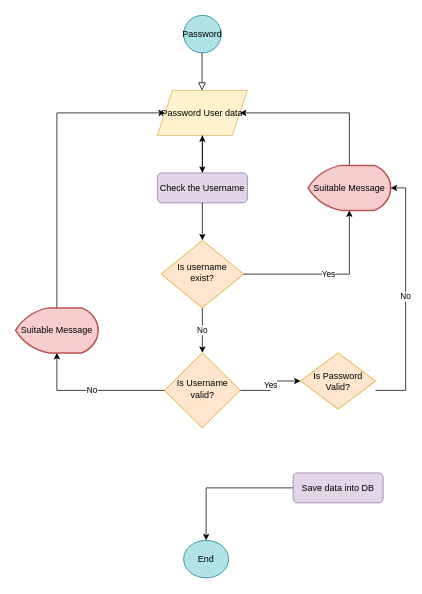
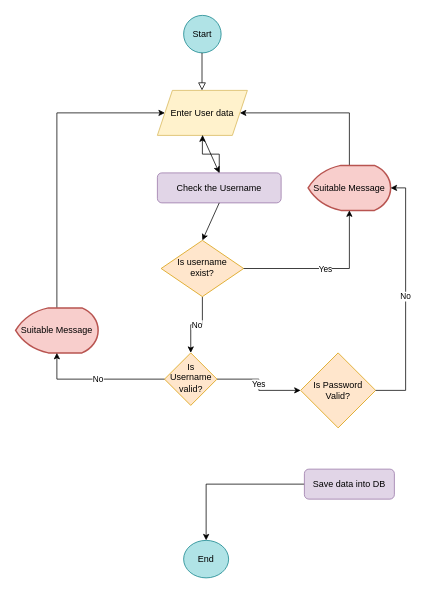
  <mxCell id="0" />
  <mxCell id="1" parent="0" />
  <mxCell id="2" value="No" style="edgeStyle=orthogonalEdgeStyle;rounded=0;orthogonalLoop=1;jettySize=auto;html=1;" edge="1" parent="1" source="3" target="12"><mxGeometry relative="1" as="geometry" /></mxCell>
- <mxCell id="3" value="Is username exist?" style="rhombus;whiteSpace=wrap;html=1;shadow=0;fontFamily=Helvetica;fontSize=12;align=center;strokeWidth=1;spacing=6;spacingTop=-4;fillColor=#ffe6cc;strokeColor=#d79b00;" parent="1" vertex="1"><mxGeometry x="214" y="320" width="110" height="90" as="geometry" /></mxCell>
+ <mxCell id="3" value="Is username exist?" style="rhombus;whiteSpace=wrap;html=1;shadow=0;fontFamily=Helvetica;fontSize=12;align=center;strokeWidth=1;spacing=6;spacingTop=-4;fillColor=#ffe6cc;strokeColor=#d79b00;" parent="1" vertex="1"><mxGeometry x="214" y="320" width="110" height="75" as="geometry" /></mxCell>
  <mxCell id="4" value="" style="edgeStyle=orthogonalEdgeStyle;rounded=0;orthogonalLoop=1;jettySize=auto;html=1;" edge="1" parent="1" source="5" target="7"><mxGeometry relative="1" as="geometry" /></mxCell>
- <mxCell id="5" value="Check the Username" style="rounded=1;whiteSpace=wrap;html=1;fontSize=12;glass=0;strokeWidth=1;shadow=0;fillColor=#e1d5e7;strokeColor=#9673a6;" parent="1" vertex="1"><mxGeometry x="209" y="230" width="120" height="40" as="geometry" /></mxCell>
- <mxCell id="6" value="Password" style="ellipse;whiteSpace=wrap;html=1;aspect=fixed;fillColor=#b0e3e6;strokeColor=#0e8088;" vertex="1" parent="1"><mxGeometry x="244" y="20" width="50" height="50" as="geometry" /></mxCell>
- <mxCell id="7" value="Password User data" style="shape=parallelogram;perimeter=parallelogramPerimeter;whiteSpace=wrap;html=1;fixedSize=1;fillColor=#fff2cc;strokeColor=#d6b656;" vertex="1" parent="1"><mxGeometry x="209" y="120" width="120" height="60" as="geometry" /></mxCell>
+ <mxCell id="5" value="Check the Username" style="rounded=1;whiteSpace=wrap;html=1;fontSize=12;glass=0;strokeWidth=1;shadow=0;fillColor=#e1d5e7;strokeColor=#9673a6;" parent="1" vertex="1"><mxGeometry x="209" y="230" width="165" height="40" as="geometry" /></mxCell>
+ <mxCell id="6" value="Start" style="ellipse;whiteSpace=wrap;html=1;aspect=fixed;fillColor=#b0e3e6;strokeColor=#0e8088;" vertex="1" parent="1"><mxGeometry x="244" y="20" width="50" height="50" as="geometry" /></mxCell>
+ <mxCell id="7" value="Enter User data" style="shape=parallelogram;perimeter=parallelogramPerimeter;whiteSpace=wrap;html=1;fixedSize=1;fillColor=#fff2cc;strokeColor=#d6b656;" vertex="1" parent="1"><mxGeometry x="209" y="120" width="120" height="60" as="geometry" /></mxCell>
  <mxCell id="8" value="" style="rounded=0;html=1;jettySize=auto;orthogonalLoop=1;fontSize=11;endArrow=block;endFill=0;endSize=8;strokeWidth=1;shadow=0;labelBackgroundColor=none;edgeStyle=orthogonalEdgeStyle;" edge="1" parent="1"><mxGeometry relative="1" as="geometry"><mxPoint x="268.5" y="70" as="sourcePoint" /><mxPoint x="268.5" y="120" as="targetPoint" /></mxGeometry></mxCell>
  <mxCell id="9" value="" style="endArrow=classic;html=1;rounded=0;exitX=0.5;exitY=1;exitDx=0;exitDy=0;entryX=0.5;entryY=0;entryDx=0;entryDy=0;" edge="1" parent="1" source="7" target="5"><mxGeometry width="50" height="50" relative="1" as="geometry"><mxPoint x="100" y="230" as="sourcePoint" /><mxPoint x="150" y="180" as="targetPoint" /></mxGeometry></mxCell>
  <mxCell id="10" value="" style="endArrow=classic;html=1;rounded=0;exitX=0.5;exitY=1;exitDx=0;exitDy=0;entryX=0.5;entryY=0;entryDx=0;entryDy=0;" edge="1" parent="1" source="5" target="3"><mxGeometry width="50" height="50" relative="1" as="geometry"><mxPoint x="268.5" y="270" as="sourcePoint" /><mxPoint x="268.5" y="320" as="targetPoint" /></mxGeometry></mxCell>
  <mxCell id="11" value="Yes" style="edgeStyle=orthogonalEdgeStyle;rounded=0;orthogonalLoop=1;jettySize=auto;html=1;entryX=0;entryY=0.5;entryDx=0;entryDy=0;entryPerimeter=0;" edge="1" parent="1" source="12" target="19"><mxGeometry relative="1" as="geometry"><mxPoint x="410" y="520" as="targetPoint" /></mxGeometry></mxCell>
- <mxCell id="12" value="Is Username valid?" style="rhombus;whiteSpace=wrap;html=1;fillColor=#ffe6cc;strokeColor=#d79b00;shadow=0;strokeWidth=1;spacing=6;spacingTop=-4;" vertex="1" parent="1"><mxGeometry x="218.5" y="470" width="101" height="100" as="geometry" /></mxCell>
+ <mxCell id="12" value="Is Username valid?" style="rhombus;whiteSpace=wrap;html=1;fillColor=#ffe6cc;strokeColor=#d79b00;shadow=0;strokeWidth=1;spacing=6;spacingTop=-4;" vertex="1" parent="1"><mxGeometry x="218.5" y="470" width="70" height="70" as="geometry" /></mxCell>
  <mxCell id="13" style="edgeStyle=orthogonalEdgeStyle;rounded=0;orthogonalLoop=1;jettySize=auto;html=1;exitX=0.5;exitY=0;exitDx=0;exitDy=0;exitPerimeter=0;entryX=0;entryY=0.5;entryDx=0;entryDy=0;" edge="1" parent="1" source="14" target="7"><mxGeometry relative="1" as="geometry"><Array as="points"><mxPoint x="75" y="150" /></Array></mxGeometry></mxCell>
  <mxCell id="14" value="Suitable Message" style="strokeWidth=2;html=1;shape=mxgraph.flowchart.display;whiteSpace=wrap;fillColor=#f8cecc;strokeColor=#b85450;" vertex="1" parent="1"><mxGeometry x="20" y="410" width="110" height="60" as="geometry" /></mxCell>
  <mxCell id="15" value="No" style="edgeStyle=orthogonalEdgeStyle;rounded=0;orthogonalLoop=1;jettySize=auto;html=1;entryX=0.5;entryY=1;entryDx=0;entryDy=0;entryPerimeter=0;" edge="1" parent="1" source="12" target="14"><mxGeometry relative="1" as="geometry" /></mxCell>
  <mxCell id="16" style="edgeStyle=orthogonalEdgeStyle;rounded=0;orthogonalLoop=1;jettySize=auto;html=1;exitX=0.5;exitY=0;exitDx=0;exitDy=0;exitPerimeter=0;entryX=1;entryY=0.5;entryDx=0;entryDy=0;" edge="1" parent="1" source="17" target="7"><mxGeometry relative="1" as="geometry"><Array as="points"><mxPoint x="465" y="150" /></Array></mxGeometry></mxCell>
  <mxCell id="17" value="Suitable Message" style="strokeWidth=2;html=1;shape=mxgraph.flowchart.display;whiteSpace=wrap;fillColor=#f8cecc;strokeColor=#b85450;" vertex="1" parent="1"><mxGeometry x="410" y="220" width="110" height="60" as="geometry" /></mxCell>
  <mxCell id="18" value="Yes" style="edgeStyle=orthogonalEdgeStyle;rounded=0;orthogonalLoop=1;jettySize=auto;html=1;entryX=0.5;entryY=1;entryDx=0;entryDy=0;entryPerimeter=0;" edge="1" parent="1" source="3" target="17"><mxGeometry relative="1" as="geometry" /></mxCell>
- <mxCell id="19" value="Is Password Valid?" style="strokeWidth=1;html=1;shape=mxgraph.flowchart.decision;whiteSpace=wrap;fillColor=#ffe6cc;strokeColor=#d79b00;" vertex="1" parent="1"><mxGeometry x="400" y="470" width="100" height="75" as="geometry" /></mxCell>
+ <mxCell id="19" value="Is Password Valid?" style="strokeWidth=1;html=1;shape=mxgraph.flowchart.decision;whiteSpace=wrap;fillColor=#ffe6cc;strokeColor=#d79b00;" vertex="1" parent="1"><mxGeometry x="400" y="470" width="100" height="100" as="geometry" /></mxCell>
  <mxCell id="20" value="No" style="edgeStyle=orthogonalEdgeStyle;rounded=0;orthogonalLoop=1;jettySize=auto;html=1;entryX=1;entryY=0.5;entryDx=0;entryDy=0;entryPerimeter=0;" edge="1" parent="1" source="19" target="17"><mxGeometry relative="1" as="geometry"><Array as="points"><mxPoint x="540" y="520" /><mxPoint x="540" y="250" /></Array></mxGeometry></mxCell>
  <mxCell id="21" style="edgeStyle=orthogonalEdgeStyle;rounded=0;orthogonalLoop=1;jettySize=auto;html=1;entryX=0.5;entryY=0;entryDx=0;entryDy=0;" edge="1" parent="1" source="22" target="23"><mxGeometry relative="1" as="geometry" /></mxCell>
- <mxCell id="22" value="Save data into DB" style="rounded=1;whiteSpace=wrap;html=1;fontSize=12;glass=0;strokeWidth=1;shadow=0;fillColor=#e1d5e7;strokeColor=#9673a6;" vertex="1" parent="1"><mxGeometry x="390" y="630" width="120" height="40" as="geometry" /></mxCell>
+ <mxCell id="22" value="Save data into DB" style="rounded=1;whiteSpace=wrap;html=1;fontSize=12;glass=0;strokeWidth=1;shadow=0;fillColor=#e1d5e7;strokeColor=#9673a6;" vertex="1" parent="1"><mxGeometry x="405" y="625" width="120" height="40" as="geometry" /></mxCell>
  <mxCell id="23" value="End" style="ellipse;whiteSpace=wrap;html=1;aspect=fixed;fillColor=#b0e3e6;strokeColor=#0e8088;" vertex="1" parent="1"><mxGeometry x="244" y="720" width="60" height="50" as="geometry" /></mxCell>
